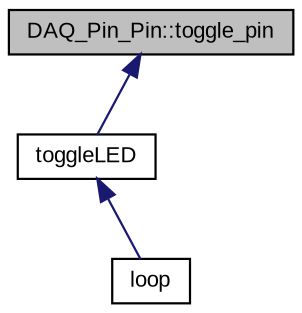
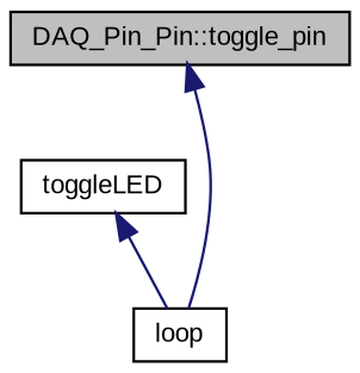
  digraph {
    fontname="Liberation Sans"
    rankdir=TB
    node [color=black fillcolor=white fontname="Liberation Sans" fontsize=10 shape=record style=filled]
    edge [color=midnightblue dir=back fontname="Liberation Sans" fontsize=10 labelfontname=Helvetica labelfontsize=10 style=solid]
    n1 [fillcolor=grey75 fontcolor=black height=0.2 label="DAQ_Pin_Pin::toggle_pin" width=0.4]
    n2 [height=0.2 label=toggleLED width=0.4]
    n3 [height=0.2 label=loop width=0.4]
-   n1 -> n2
+   n1 -> n3
    n2 -> n3
  }
